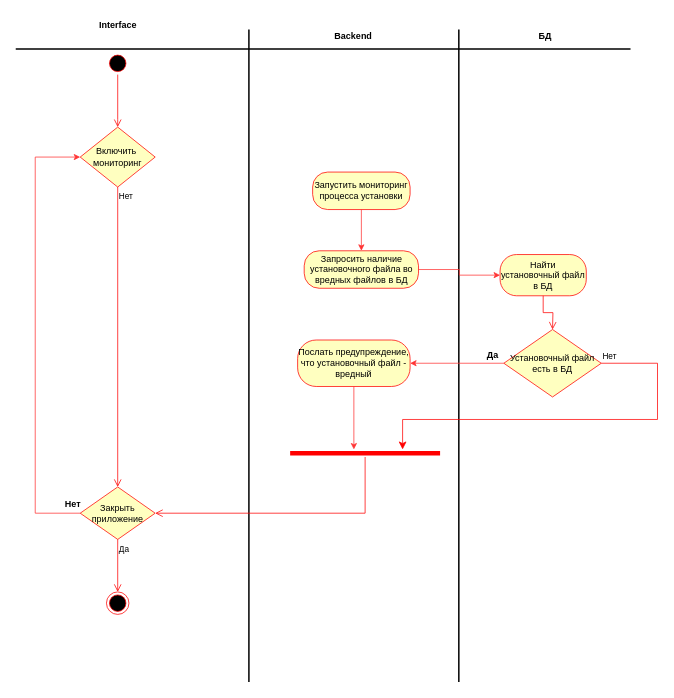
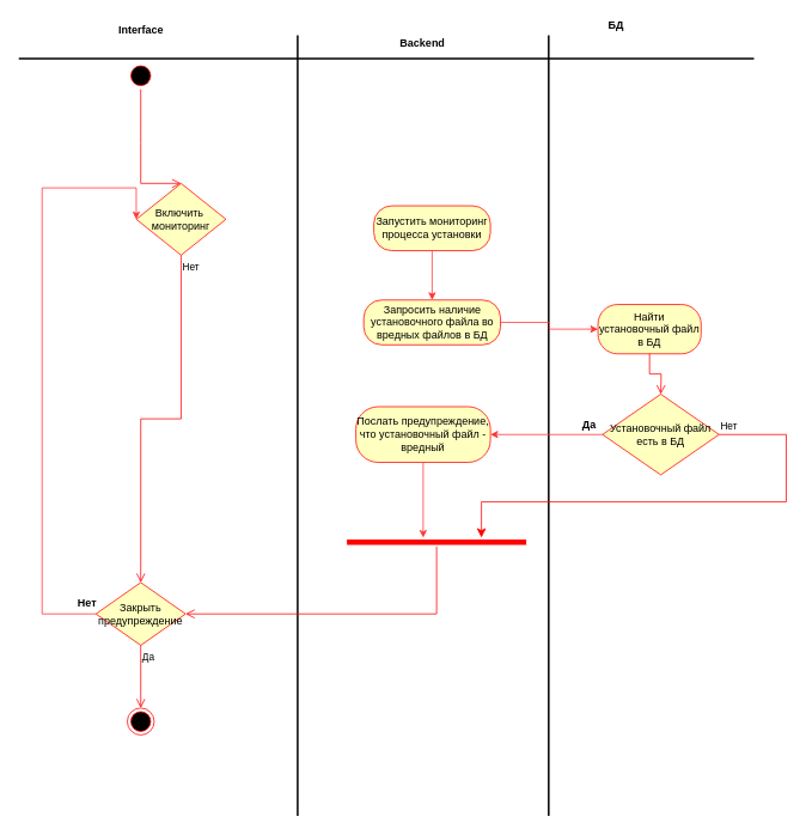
  <mxCell id="0" />
  <mxCell id="1" parent="0" />
  <mxCell id="2" value="" style="ellipse;html=1;shape=startState;fillColor=#000000;strokeColor=#ff0000;" vertex="1" parent="1"><mxGeometry x="141" y="69" width="30" height="30" as="geometry" /></mxCell>
  <mxCell id="3" value="" style="edgeStyle=orthogonalEdgeStyle;html=1;verticalAlign=bottom;endArrow=open;endSize=8;strokeColor=#ff0000;rounded=0;entryX=0.5;entryY=0;entryDx=0;entryDy=0;" edge="1" source="2" parent="1" target="4"><mxGeometry relative="1" as="geometry"><mxPoint x="161" y="169" as="targetPoint" /><Array as="points"><mxPoint x="156" y="159" /><mxPoint x="156" y="159" /></Array></mxGeometry></mxCell>
- <mxCell id="4" value="Включить&amp;nbsp;&lt;br&gt;мониторинг" style="rhombus;whiteSpace=wrap;html=1;fontColor=#000000;fillColor=#ffffc0;strokeColor=#ff0000;" vertex="1" parent="1"><mxGeometry x="106" y="169" width="100" height="80" as="geometry" /></mxCell>
+ <mxCell id="4" value="Включить&amp;nbsp;&lt;br&gt;мониторинг" style="rhombus;whiteSpace=wrap;html=1;fontColor=#000000;fillColor=#ffffc0;strokeColor=#ff0000;" vertex="1" parent="1"><mxGeometry x="151" y="204" width="100" height="80" as="geometry" /></mxCell>
  <mxCell id="5" value="Нет" style="edgeStyle=orthogonalEdgeStyle;html=1;align=left;verticalAlign=top;endArrow=open;endSize=8;strokeColor=#ff0000;rounded=0;entryX=0.5;entryY=0;entryDx=0;entryDy=0;" edge="1" source="4" parent="1" target="10"><mxGeometry x="-1" relative="1" as="geometry"><mxPoint x="156" y="269" as="targetPoint" /></mxGeometry></mxCell>
  <mxCell id="6" value="" style="line;strokeWidth=2;fillColor=none;align=left;verticalAlign=middle;spacingTop=-1;spacingLeft=3;spacingRight=3;rotatable=0;labelPosition=right;points=[];portConstraint=eastwest;strokeColor=inherit;" vertex="1" parent="1"><mxGeometry x="20" y="61" width="820" height="8" as="geometry" /></mxCell>
  <mxCell id="7" value="" style="line;strokeWidth=2;fillColor=none;align=left;verticalAlign=middle;spacingTop=-1;spacingLeft=3;spacingRight=3;rotatable=0;labelPosition=right;points=[];portConstraint=eastwest;strokeColor=inherit;direction=south;" vertex="1" parent="1"><mxGeometry x="326" y="39" width="10" height="870" as="geometry" /></mxCell>
  <mxCell id="8" value="" style="line;strokeWidth=2;fillColor=none;align=left;verticalAlign=middle;spacingTop=-1;spacingLeft=3;spacingRight=3;rotatable=0;labelPosition=right;points=[];portConstraint=eastwest;strokeColor=inherit;direction=south;" vertex="1" parent="1"><mxGeometry x="606" y="39" width="10" height="870" as="geometry" /></mxCell>
  <mxCell id="9" style="edgeStyle=orthogonalEdgeStyle;rounded=0;orthogonalLoop=1;jettySize=auto;html=1;exitX=0;exitY=0.5;exitDx=0;exitDy=0;entryX=0;entryY=0.5;entryDx=0;entryDy=0;fontColor=#FF3333;strokeColor=#FF3333;" edge="1" parent="1" source="10" target="4"><mxGeometry relative="1" as="geometry"><mxPoint x="56" y="209" as="targetPoint" /><Array as="points"><mxPoint x="46" y="684" /><mxPoint x="46" y="209" /></Array></mxGeometry></mxCell>
- <mxCell id="10" value="Закрыть приложение" style="rhombus;whiteSpace=wrap;html=1;fontColor=#000000;fillColor=#ffffc0;strokeColor=#ff0000;" vertex="1" parent="1"><mxGeometry x="106" y="649" width="100" height="70" as="geometry" /></mxCell>
+ <mxCell id="10" value="Закрыть предупреждение" style="rhombus;whiteSpace=wrap;html=1;fontColor=#000000;fillColor=#ffffc0;strokeColor=#ff0000;" vertex="1" parent="1"><mxGeometry x="106" y="649" width="100" height="70" as="geometry" /></mxCell>
  <mxCell id="11" value="Да" style="edgeStyle=orthogonalEdgeStyle;html=1;align=left;verticalAlign=top;endArrow=open;endSize=8;strokeColor=#ff0000;rounded=0;" edge="1" source="10" parent="1" target="16"><mxGeometry x="-1" relative="1" as="geometry"><mxPoint x="156" y="689" as="targetPoint" /><mxPoint as="offset" /></mxGeometry></mxCell>
  <mxCell id="12" value="Нет" style="text;align=center;fontStyle=1;verticalAlign=middle;spacingLeft=3;spacingRight=3;strokeColor=none;rotatable=0;points=[[0,0.5],[1,0.5]];portConstraint=eastwest;html=1;" vertex="1" parent="1"><mxGeometry x="56" y="659" width="80" height="26" as="geometry" /></mxCell>
  <mxCell id="13" value="Backend" style="text;align=center;fontStyle=1;verticalAlign=middle;spacingLeft=3;spacingRight=3;strokeColor=none;rotatable=0;points=[[0,0.5],[1,0.5]];portConstraint=eastwest;html=1;" vertex="1" parent="1"><mxGeometry x="430" y="35" width="80" height="26" as="geometry" /></mxCell>
  <mxCell id="14" value="Interface" style="text;align=center;fontStyle=1;verticalAlign=middle;spacingLeft=3;spacingRight=3;strokeColor=none;rotatable=0;points=[[0,0.5],[1,0.5]];portConstraint=eastwest;html=1;" vertex="1" parent="1"><mxGeometry x="116" y="20" width="80" height="26" as="geometry" /></mxCell>
- <mxCell id="15" value="БД" style="text;align=center;fontStyle=1;verticalAlign=middle;spacingLeft=3;spacingRight=3;strokeColor=none;rotatable=0;points=[[0,0.5],[1,0.5]];portConstraint=eastwest;html=1;" vertex="1" parent="1"><mxGeometry x="686" y="35" width="80" height="26" as="geometry" /></mxCell>
+ <mxCell id="15" value="БД" style="text;align=center;fontStyle=1;verticalAlign=middle;spacingLeft=3;spacingRight=3;strokeColor=none;rotatable=0;points=[[0,0.5],[1,0.5]];portConstraint=eastwest;html=1;" vertex="1" parent="1"><mxGeometry x="646" y="15" width="80" height="26" as="geometry" /></mxCell>
  <mxCell id="16" value="" style="ellipse;html=1;shape=endState;fillColor=#000000;strokeColor=#ff0000;" vertex="1" parent="1"><mxGeometry x="141" y="789" width="30" height="30" as="geometry" /></mxCell>
  <mxCell id="17" style="edgeStyle=orthogonalEdgeStyle;rounded=0;orthogonalLoop=1;jettySize=auto;html=1;exitX=0.5;exitY=1;exitDx=0;exitDy=0;entryX=0.5;entryY=0;entryDx=0;entryDy=0;strokeColor=#FF3333;" edge="1" parent="1" source="18" target="20"><mxGeometry relative="1" as="geometry" /></mxCell>
  <mxCell id="18" value="Запустить мониторинг процесса установки" style="rounded=1;whiteSpace=wrap;html=1;arcSize=40;fontColor=#000000;fillColor=#ffffc0;strokeColor=#ff0000;" vertex="1" parent="1"><mxGeometry x="416" y="229" width="130" height="50" as="geometry" /></mxCell>
  <mxCell id="19" style="edgeStyle=orthogonalEdgeStyle;rounded=0;orthogonalLoop=1;jettySize=auto;html=1;exitX=1;exitY=0.5;exitDx=0;exitDy=0;entryX=0;entryY=0.5;entryDx=0;entryDy=0;strokeColor=#FF3333;" edge="1" parent="1" source="20" target="21"><mxGeometry relative="1" as="geometry" /></mxCell>
  <mxCell id="20" value="Запросить наличие установочного файла во вредных файлов в БД" style="rounded=1;whiteSpace=wrap;html=1;arcSize=40;fontColor=#000000;fillColor=#ffffc0;strokeColor=#ff0000;" vertex="1" parent="1"><mxGeometry x="404.75" y="334" width="152.5" height="50" as="geometry" /></mxCell>
  <mxCell id="21" value="Найти установочный файл в БД" style="rounded=1;whiteSpace=wrap;html=1;arcSize=40;fontColor=#000000;fillColor=#ffffc0;strokeColor=#ff0000;" vertex="1" parent="1"><mxGeometry x="666" y="339" width="115" height="55" as="geometry" /></mxCell>
  <mxCell id="22" value="" style="edgeStyle=orthogonalEdgeStyle;html=1;verticalAlign=bottom;endArrow=open;endSize=8;strokeColor=#ff0000;rounded=0;" edge="1" source="21" parent="1"><mxGeometry relative="1" as="geometry"><mxPoint x="736" y="439" as="targetPoint" /></mxGeometry></mxCell>
  <mxCell id="23" style="edgeStyle=orthogonalEdgeStyle;rounded=0;orthogonalLoop=1;jettySize=auto;html=1;exitX=0;exitY=0.5;exitDx=0;exitDy=0;strokeColor=#FF3333;" edge="1" parent="1" source="24"><mxGeometry relative="1" as="geometry"><mxPoint x="546" y="484" as="targetPoint" /></mxGeometry></mxCell>
  <mxCell id="24" value="Установочный файл есть в БД" style="rhombus;whiteSpace=wrap;html=1;fontColor=#000000;fillColor=#ffffc0;strokeColor=#ff0000;" vertex="1" parent="1"><mxGeometry x="671" y="439" width="130" height="90" as="geometry" /></mxCell>
  <mxCell id="25" value="Нет" style="edgeStyle=orthogonalEdgeStyle;html=1;align=left;verticalAlign=bottom;endArrow=classic;endSize=8;strokeColor=#ff0000;rounded=0;endFill=1;" edge="1" source="24" parent="1"><mxGeometry x="-1" relative="1" as="geometry"><mxPoint x="536" y="599" as="targetPoint" /><Array as="points"><mxPoint x="876" y="484" /><mxPoint x="876" y="559" /><mxPoint x="536" y="559" /></Array></mxGeometry></mxCell>
  <mxCell id="26" value="Да" style="text;align=center;fontStyle=1;verticalAlign=middle;spacingLeft=3;spacingRight=3;strokeColor=none;rotatable=0;points=[[0,0.5],[1,0.5]];portConstraint=eastwest;html=1;" vertex="1" parent="1"><mxGeometry x="616" y="461" width="80" height="26" as="geometry" /></mxCell>
  <mxCell id="27" value="Послать предупреждение, что установочный файл - вредный" style="rounded=1;whiteSpace=wrap;html=1;arcSize=40;fontColor=#000000;fillColor=#ffffc0;strokeColor=#ff0000;" vertex="1" parent="1"><mxGeometry x="396" y="453" width="150" height="62" as="geometry" /></mxCell>
  <mxCell id="28" value="" style="shape=line;html=1;strokeWidth=6;strokeColor=#ff0000;" vertex="1" parent="1"><mxGeometry x="386" y="599" width="200" height="10" as="geometry" /></mxCell>
  <mxCell id="29" value="" style="edgeStyle=orthogonalEdgeStyle;html=1;verticalAlign=bottom;endArrow=open;endSize=8;strokeColor=#ff0000;rounded=0;entryX=1;entryY=0.5;entryDx=0;entryDy=0;" edge="1" source="28" parent="1" target="10"><mxGeometry relative="1" as="geometry"><mxPoint x="386" y="699" as="targetPoint" /><Array as="points"><mxPoint x="486" y="684" /></Array></mxGeometry></mxCell>
  <mxCell id="30" style="edgeStyle=orthogonalEdgeStyle;rounded=0;orthogonalLoop=1;jettySize=auto;html=1;exitX=0.5;exitY=1;exitDx=0;exitDy=0;strokeColor=#FF3333;" edge="1" parent="1" source="27"><mxGeometry relative="1" as="geometry"><mxPoint x="471" y="599" as="targetPoint" /></mxGeometry></mxCell>
